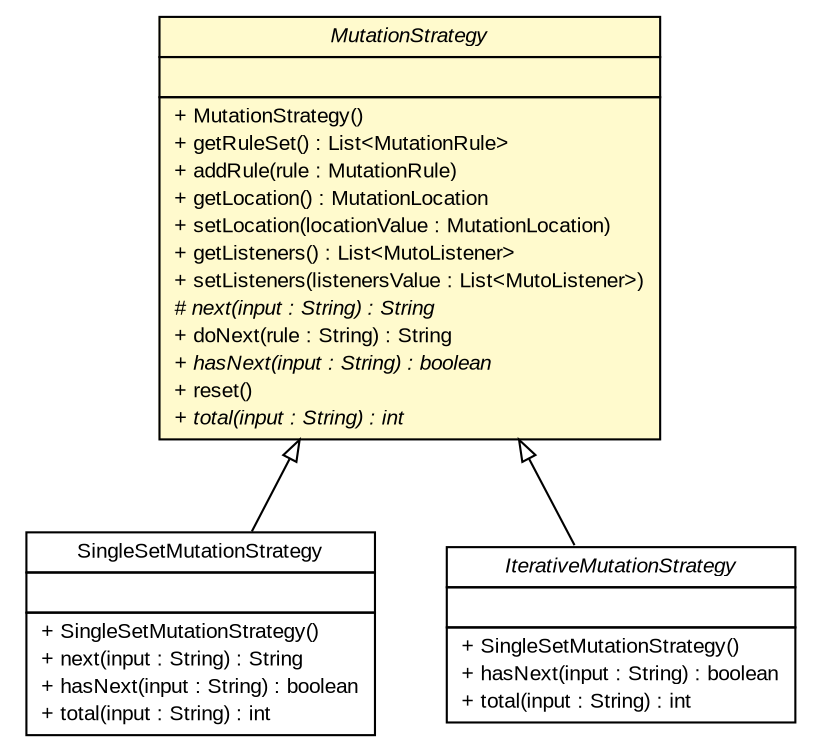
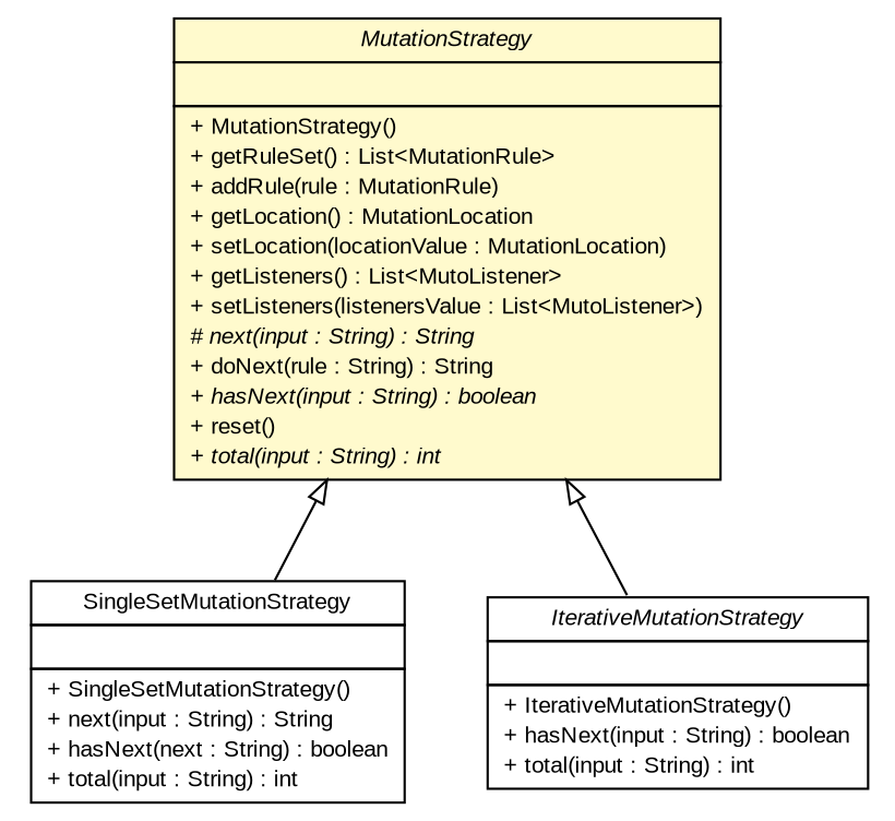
  digraph {
    nodesep=0.25
    ranksep=0.5
    node [fontcolor=black fontname=arial fontsize=10.0 shape=plaintext]
    edge [arrowtail=empty dir=back fontname=arial fontsize=10 headport=p labelfontname=arial labelfontsize=10 tailport=p]
    n1 [label=<<table title="com.github.mkolisnyk.muto.generator.MutationStrategy" border="0" cellborder="1" cellspacing="0" cellpadding="2" port="p" bgcolor="lemonChiffon" href="./MutationStrategy.html"> 		<tr><td><table border="0" cellspacing="0" cellpadding="1"> <tr><td align="center" balign="center"><font face="arial italic"> MutationStrategy </font></td></tr> 		</table></td></tr> 		<tr><td><table border="0" cellspacing="0" cellpadding="1"> <tr><td align="left" balign="left">  </td></tr> 		</table></td></tr> 		<tr><td><table border="0" cellspacing="0" cellpadding="1"> <tr><td align="left" balign="left"> + MutationStrategy() </td></tr> <tr><td align="left" balign="left"> + getRuleSet() : List&lt;MutationRule&gt; </td></tr> <tr><td align="left" balign="left"> + addRule(rule : MutationRule) </td></tr> <tr><td align="left" balign="left"> + getLocation() : MutationLocation </td></tr> <tr><td align="left" balign="left"> + setLocation(locationValue : MutationLocation) </td></tr> <tr><td align="left" balign="left"> + getListeners() : List&lt;MutoListener&gt; </td></tr> <tr><td align="left" balign="left"> + setListeners(listenersValue : List&lt;MutoListener&gt;) </td></tr> <tr><td align="left" balign="left"><font face="arial italic" point-size="10.0"> # next(input : String) : String </font></td></tr> <tr><td align="left" balign="left"> + doNext(rule : String) : String </td></tr> <tr><td align="left" balign="left"><font face="arial italic" point-size="10.0"> + hasNext(input : String) : boolean </font></td></tr> <tr><td align="left" balign="left"> + reset() </td></tr> <tr><td align="left" balign="left"><font face="arial italic" point-size="10.0"> + total(input : String) : int </font></td></tr> 		</table></td></tr> 		</table>>]
-   n2 [label=<<table title="com.github.mkolisnyk.muto.generator.strategies.SingleSetMutationStrategy" border="0" cellborder="1" cellspacing="0" cellpadding="2" port="p" href="./strategies/SingleSetMutationStrategy.html"> 		<tr><td><table border="0" cellspacing="0" cellpadding="1"> <tr><td align="center" balign="center"> SingleSetMutationStrategy </td></tr> 		</table></td></tr> 		<tr><td><table border="0" cellspacing="0" cellpadding="1"> <tr><td align="left" balign="left">  </td></tr> 		</table></td></tr> 		<tr><td><table border="0" cellspacing="0" cellpadding="1"> <tr><td align="left" balign="left"> + SingleSetMutationStrategy() </td></tr> <tr><td align="left" balign="left"> + next(input : String) : String </td></tr> <tr><td align="left" balign="left"> + hasNext(input : String) : boolean </td></tr> <tr><td align="left" balign="left"> + total(input : String) : int </td></tr> 		</table></td></tr> 		</table>>]
-   n3 [label=<<table title="com.github.mkolisnyk.muto.generator.strategies.IterativeMutationStrategy" border="0" cellborder="1" cellspacing="0" cellpadding="2" port="p" href="./strategies/IterativeMutationStrategy.html"> 		<tr><td><table border="0" cellspacing="0" cellpadding="1"> <tr><td align="center" balign="center"><font face="arial italic"> IterativeMutationStrategy </font></td></tr> 		</table></td></tr> 		<tr><td><table border="0" cellspacing="0" cellpadding="1"> <tr><td align="left" balign="left">  </td></tr> 		</table></td></tr> 		<tr><td><table border="0" cellspacing="0" cellpadding="1"> <tr><td align="left" balign="left"> + SingleSetMutationStrategy() </td></tr> <tr><td align="left" balign="left"> + hasNext(input : String) : boolean </td></tr> <tr><td align="left" balign="left"> + total(input : String) : int </td></tr> 		</table></td></tr> 		</table>>]
+   n2 [label=<<table title="com.github.mkolisnyk.muto.generator.strategies.SingleSetMutationStrategy" border="0" cellborder="1" cellspacing="0" cellpadding="2" port="p" href="./strategies/SingleSetMutationStrategy.html"> 		<tr><td><table border="0" cellspacing="0" cellpadding="1"> <tr><td align="center" balign="center"> SingleSetMutationStrategy </td></tr> 		</table></td></tr> 		<tr><td><table border="0" cellspacing="0" cellpadding="1"> <tr><td align="left" balign="left">  </td></tr> 		</table></td></tr> 		<tr><td><table border="0" cellspacing="0" cellpadding="1"> <tr><td align="left" balign="left"> + SingleSetMutationStrategy() </td></tr> <tr><td align="left" balign="left"> + next(input : String) : String </td></tr> <tr><td align="left" balign="left"> + hasNext(next : String) : boolean </td></tr> <tr><td align="left" balign="left"> + total(input : String) : int </td></tr> 		</table></td></tr> 		</table>>]
+   n3 [label=<<table title="com.github.mkolisnyk.muto.generator.strategies.IterativeMutationStrategy" border="0" cellborder="1" cellspacing="0" cellpadding="2" port="p" href="./strategies/IterativeMutationStrategy.html"> 		<tr><td><table border="0" cellspacing="0" cellpadding="1"> <tr><td align="center" balign="center"><font face="arial italic"> IterativeMutationStrategy </font></td></tr> 		</table></td></tr> 		<tr><td><table border="0" cellspacing="0" cellpadding="1"> <tr><td align="left" balign="left">  </td></tr> 		</table></td></tr> 		<tr><td><table border="0" cellspacing="0" cellpadding="1"> <tr><td align="left" balign="left"> + IterativeMutationStrategy() </td></tr> <tr><td align="left" balign="left"> + hasNext(input : String) : boolean </td></tr> <tr><td align="left" balign="left"> + total(input : String) : int </td></tr> 		</table></td></tr> 		</table>>]
    n1 -> n2
    n1 -> n3
  }
